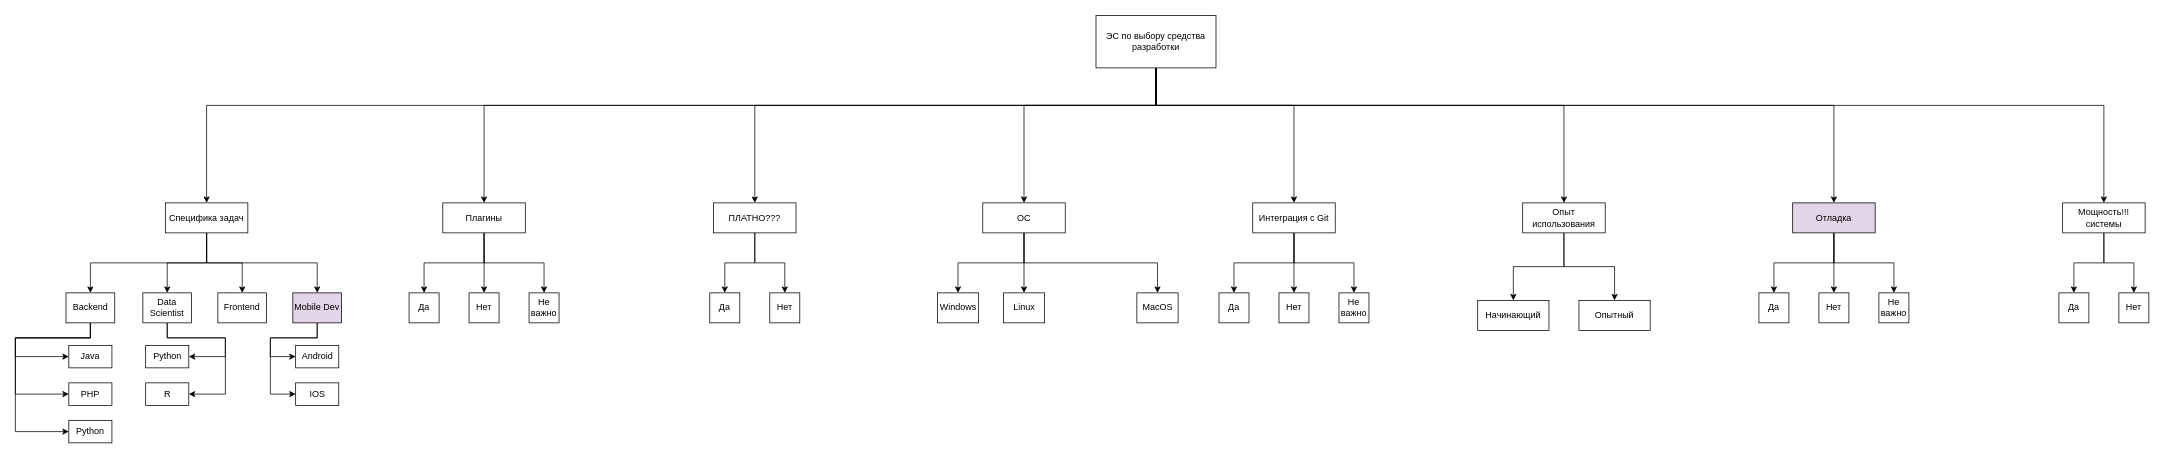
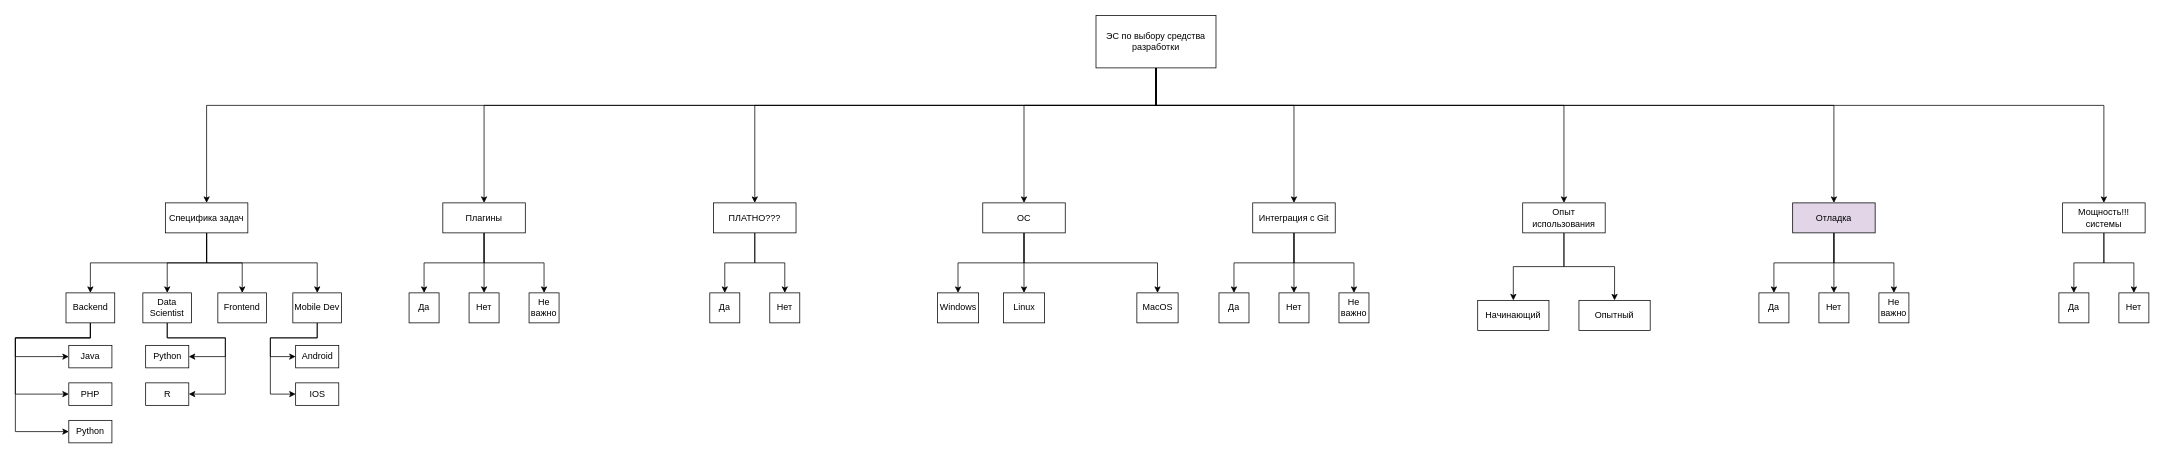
  <mxCell id="0" />
  <mxCell id="1" parent="0" />
  <mxCell id="2" style="edgeStyle=orthogonalEdgeStyle;rounded=0;orthogonalLoop=1;jettySize=auto;html=1;exitX=0.5;exitY=1;exitDx=0;exitDy=0;entryX=0.5;entryY=0;entryDx=0;entryDy=0;" edge="1" parent="1" source="10" target="15"><mxGeometry relative="1" as="geometry"><Array as="points"><mxPoint x="1541" y="140" /><mxPoint x="275" y="140" /></Array></mxGeometry></mxCell>
  <mxCell id="3" style="edgeStyle=orthogonalEdgeStyle;rounded=0;orthogonalLoop=1;jettySize=auto;html=1;exitX=0.5;exitY=1;exitDx=0;exitDy=0;entryX=0.5;entryY=0;entryDx=0;entryDy=0;" edge="1" parent="1" source="10" target="19"><mxGeometry relative="1" as="geometry"><Array as="points"><mxPoint x="1541" y="140" /><mxPoint x="645" y="140" /></Array></mxGeometry></mxCell>
  <mxCell id="4" style="edgeStyle=orthogonalEdgeStyle;rounded=0;orthogonalLoop=1;jettySize=auto;html=1;exitX=0.5;exitY=1;exitDx=0;exitDy=0;entryX=0.5;entryY=0;entryDx=0;entryDy=0;" edge="1" parent="1" source="10" target="22"><mxGeometry relative="1" as="geometry"><Array as="points"><mxPoint x="1541" y="140" /><mxPoint x="1006" y="140" /></Array></mxGeometry></mxCell>
  <mxCell id="5" style="edgeStyle=orthogonalEdgeStyle;rounded=0;orthogonalLoop=1;jettySize=auto;html=1;exitX=0.5;exitY=1;exitDx=0;exitDy=0;entryX=0.5;entryY=0;entryDx=0;entryDy=0;" edge="1" parent="1" source="10" target="30"><mxGeometry relative="1" as="geometry"><Array as="points"><mxPoint x="1541" y="140" /><mxPoint x="1365" y="140" /></Array></mxGeometry></mxCell>
  <mxCell id="6" style="edgeStyle=orthogonalEdgeStyle;rounded=0;orthogonalLoop=1;jettySize=auto;html=1;exitX=0.5;exitY=1;exitDx=0;exitDy=0;entryX=0.5;entryY=0;entryDx=0;entryDy=0;" edge="1" parent="1" source="10" target="26"><mxGeometry relative="1" as="geometry"><Array as="points"><mxPoint x="1541" y="140" /><mxPoint x="1725" y="140" /></Array></mxGeometry></mxCell>
  <mxCell id="7" style="edgeStyle=orthogonalEdgeStyle;rounded=0;orthogonalLoop=1;jettySize=auto;html=1;exitX=0.5;exitY=1;exitDx=0;exitDy=0;entryX=0.5;entryY=0;entryDx=0;entryDy=0;" edge="1" parent="1" source="10" target="37"><mxGeometry relative="1" as="geometry"><Array as="points"><mxPoint x="1541" y="140" /><mxPoint x="2085" y="140" /></Array></mxGeometry></mxCell>
  <mxCell id="8" style="edgeStyle=orthogonalEdgeStyle;rounded=0;orthogonalLoop=1;jettySize=auto;html=1;exitX=0.5;exitY=1;exitDx=0;exitDy=0;entryX=0.5;entryY=0;entryDx=0;entryDy=0;" edge="1" parent="1" source="10" target="34"><mxGeometry relative="1" as="geometry"><Array as="points"><mxPoint x="1541" y="140" /><mxPoint x="2445" y="140" /></Array></mxGeometry></mxCell>
  <mxCell id="9" style="edgeStyle=orthogonalEdgeStyle;rounded=0;orthogonalLoop=1;jettySize=auto;html=1;exitX=0.5;exitY=1;exitDx=0;exitDy=0;entryX=0.5;entryY=0;entryDx=0;entryDy=0;" edge="1" parent="1" source="10" target="40"><mxGeometry relative="1" as="geometry"><Array as="points"><mxPoint x="1541" y="140" /><mxPoint x="2805" y="140" /></Array></mxGeometry></mxCell>
  <mxCell id="10" value="ЭС по выбору средства разработки" style="rounded=0;whiteSpace=wrap;html=1;gradientColor=none;" vertex="1" parent="1"><mxGeometry x="1461" y="20" width="160" height="70" as="geometry" /></mxCell>
  <mxCell id="11" style="edgeStyle=orthogonalEdgeStyle;rounded=0;orthogonalLoop=1;jettySize=auto;html=1;exitX=0.5;exitY=1;exitDx=0;exitDy=0;entryX=0.5;entryY=0;entryDx=0;entryDy=0;" edge="1" parent="1" source="15" target="44"><mxGeometry relative="1" as="geometry" /></mxCell>
  <mxCell id="12" style="edgeStyle=orthogonalEdgeStyle;rounded=0;orthogonalLoop=1;jettySize=auto;html=1;exitX=0.5;exitY=1;exitDx=0;exitDy=0;" edge="1" parent="1" source="15" target="45"><mxGeometry relative="1" as="geometry" /></mxCell>
  <mxCell id="13" style="edgeStyle=orthogonalEdgeStyle;rounded=0;orthogonalLoop=1;jettySize=auto;html=1;exitX=0.5;exitY=1;exitDx=0;exitDy=0;entryX=0.5;entryY=0;entryDx=0;entryDy=0;" edge="1" parent="1" source="15" target="48"><mxGeometry relative="1" as="geometry" /></mxCell>
  <mxCell id="14" style="edgeStyle=orthogonalEdgeStyle;rounded=0;orthogonalLoop=1;jettySize=auto;html=1;exitX=0.5;exitY=1;exitDx=0;exitDy=0;entryX=0.5;entryY=0;entryDx=0;entryDy=0;" edge="1" parent="1" source="15" target="51"><mxGeometry relative="1" as="geometry" /></mxCell>
  <mxCell id="15" value="Специфика задач" style="rounded=0;whiteSpace=wrap;html=1;" vertex="1" parent="1"><mxGeometry x="220" y="270" width="110" height="40" as="geometry" /></mxCell>
  <mxCell id="16" style="edgeStyle=orthogonalEdgeStyle;rounded=0;orthogonalLoop=1;jettySize=auto;html=1;exitX=0.5;exitY=1;exitDx=0;exitDy=0;entryX=0.5;entryY=0;entryDx=0;entryDy=0;" edge="1" parent="1" source="19" target="57"><mxGeometry relative="1" as="geometry" /></mxCell>
  <mxCell id="17" style="edgeStyle=orthogonalEdgeStyle;rounded=0;orthogonalLoop=1;jettySize=auto;html=1;exitX=0.5;exitY=1;exitDx=0;exitDy=0;" edge="1" parent="1" source="19" target="58"><mxGeometry relative="1" as="geometry" /></mxCell>
  <mxCell id="18" style="edgeStyle=orthogonalEdgeStyle;rounded=0;orthogonalLoop=1;jettySize=auto;html=1;exitX=0.5;exitY=1;exitDx=0;exitDy=0;" edge="1" parent="1" source="19" target="59"><mxGeometry relative="1" as="geometry" /></mxCell>
  <mxCell id="19" value="Плагины" style="rounded=0;whiteSpace=wrap;html=1;" vertex="1" parent="1"><mxGeometry x="590" y="270" width="110" height="40" as="geometry" /></mxCell>
  <mxCell id="20" style="edgeStyle=orthogonalEdgeStyle;rounded=0;orthogonalLoop=1;jettySize=auto;html=1;exitX=0.5;exitY=1;exitDx=0;exitDy=0;" edge="1" parent="1" source="22" target="60"><mxGeometry relative="1" as="geometry" /></mxCell>
  <mxCell id="21" style="edgeStyle=orthogonalEdgeStyle;rounded=0;orthogonalLoop=1;jettySize=auto;html=1;exitX=0.5;exitY=1;exitDx=0;exitDy=0;" edge="1" parent="1" source="22" target="61"><mxGeometry relative="1" as="geometry" /></mxCell>
  <mxCell id="22" value="ПЛАТНО???" style="rounded=0;whiteSpace=wrap;html=1;" vertex="1" parent="1"><mxGeometry x="951" y="270" width="110" height="40" as="geometry" /></mxCell>
  <mxCell id="23" style="edgeStyle=orthogonalEdgeStyle;rounded=0;orthogonalLoop=1;jettySize=auto;html=1;exitX=0.5;exitY=1;exitDx=0;exitDy=0;entryX=0.5;entryY=0;entryDx=0;entryDy=0;" edge="1" parent="1" source="26" target="54"><mxGeometry relative="1" as="geometry" /></mxCell>
  <mxCell id="24" style="edgeStyle=orthogonalEdgeStyle;rounded=0;orthogonalLoop=1;jettySize=auto;html=1;exitX=0.5;exitY=1;exitDx=0;exitDy=0;" edge="1" parent="1" source="26" target="55"><mxGeometry relative="1" as="geometry" /></mxCell>
  <mxCell id="25" style="edgeStyle=orthogonalEdgeStyle;rounded=0;orthogonalLoop=1;jettySize=auto;html=1;exitX=0.5;exitY=1;exitDx=0;exitDy=0;" edge="1" parent="1" source="26" target="56"><mxGeometry relative="1" as="geometry" /></mxCell>
  <mxCell id="26" value="Интеграция с Git" style="rounded=0;whiteSpace=wrap;html=1;" vertex="1" parent="1"><mxGeometry x="1670" y="270" width="110" height="40" as="geometry" /></mxCell>
  <mxCell id="27" style="edgeStyle=orthogonalEdgeStyle;rounded=0;orthogonalLoop=1;jettySize=auto;html=1;exitX=0.5;exitY=1;exitDx=0;exitDy=0;entryX=0.5;entryY=0;entryDx=0;entryDy=0;" edge="1" parent="1" source="30" target="52"><mxGeometry relative="1" as="geometry" /></mxCell>
  <mxCell id="28" style="edgeStyle=orthogonalEdgeStyle;rounded=0;orthogonalLoop=1;jettySize=auto;html=1;exitX=0.5;exitY=1;exitDx=0;exitDy=0;entryX=0.5;entryY=0;entryDx=0;entryDy=0;" edge="1" parent="1" source="30" target="53"><mxGeometry relative="1" as="geometry" /></mxCell>
  <mxCell id="29" style="edgeStyle=orthogonalEdgeStyle;rounded=0;orthogonalLoop=1;jettySize=auto;html=1;exitX=0.5;exitY=1;exitDx=0;exitDy=0;entryX=0.5;entryY=0;entryDx=0;entryDy=0;" edge="1" parent="1" source="30" target="62"><mxGeometry relative="1" as="geometry" /></mxCell>
  <mxCell id="30" value="ОС" style="rounded=0;whiteSpace=wrap;html=1;" vertex="1" parent="1"><mxGeometry x="1310" y="270" width="110" height="40" as="geometry" /></mxCell>
  <mxCell id="31" style="edgeStyle=orthogonalEdgeStyle;rounded=0;orthogonalLoop=1;jettySize=auto;html=1;exitX=0.5;exitY=1;exitDx=0;exitDy=0;entryX=0.5;entryY=0;entryDx=0;entryDy=0;" edge="1" parent="1" source="34" target="63"><mxGeometry relative="1" as="geometry" /></mxCell>
  <mxCell id="32" style="edgeStyle=orthogonalEdgeStyle;rounded=0;orthogonalLoop=1;jettySize=auto;html=1;exitX=0.5;exitY=1;exitDx=0;exitDy=0;" edge="1" parent="1" source="34" target="64"><mxGeometry relative="1" as="geometry" /></mxCell>
  <mxCell id="33" style="edgeStyle=orthogonalEdgeStyle;rounded=0;orthogonalLoop=1;jettySize=auto;html=1;exitX=0.5;exitY=1;exitDx=0;exitDy=0;entryX=0.5;entryY=0;entryDx=0;entryDy=0;" edge="1" parent="1" source="34" target="65"><mxGeometry relative="1" as="geometry" /></mxCell>
  <mxCell id="34" value="Отладка" style="rounded=0;whiteSpace=wrap;html=1;fillColor=#e1d5e7;" vertex="1" parent="1"><mxGeometry x="2390" y="270" width="110" height="40" as="geometry" /></mxCell>
  <mxCell id="35" style="edgeStyle=orthogonalEdgeStyle;rounded=0;orthogonalLoop=1;jettySize=auto;html=1;exitX=0.5;exitY=1;exitDx=0;exitDy=0;" edge="1" parent="1" source="37" target="68"><mxGeometry relative="1" as="geometry" /></mxCell>
  <mxCell id="36" style="edgeStyle=orthogonalEdgeStyle;rounded=0;orthogonalLoop=1;jettySize=auto;html=1;exitX=0.5;exitY=1;exitDx=0;exitDy=0;entryX=0.5;entryY=0;entryDx=0;entryDy=0;" edge="1" parent="1" source="37" target="69"><mxGeometry relative="1" as="geometry" /></mxCell>
  <mxCell id="37" value="Опыт использования" style="rounded=0;whiteSpace=wrap;html=1;" vertex="1" parent="1"><mxGeometry x="2030" y="270" width="110" height="40" as="geometry" /></mxCell>
  <mxCell id="38" style="edgeStyle=orthogonalEdgeStyle;rounded=0;orthogonalLoop=1;jettySize=auto;html=1;exitX=0.5;exitY=1;exitDx=0;exitDy=0;" edge="1" parent="1" source="40" target="66"><mxGeometry relative="1" as="geometry" /></mxCell>
  <mxCell id="39" style="edgeStyle=orthogonalEdgeStyle;rounded=0;orthogonalLoop=1;jettySize=auto;html=1;exitX=0.5;exitY=1;exitDx=0;exitDy=0;" edge="1" parent="1" source="40" target="67"><mxGeometry relative="1" as="geometry" /></mxCell>
  <mxCell id="40" value="Мощность!!! системы" style="rounded=0;whiteSpace=wrap;html=1;" vertex="1" parent="1"><mxGeometry x="2750" y="270" width="110" height="40" as="geometry" /></mxCell>
  <mxCell id="41" style="edgeStyle=orthogonalEdgeStyle;rounded=0;orthogonalLoop=1;jettySize=auto;html=1;exitX=0.5;exitY=1;exitDx=0;exitDy=0;entryX=0;entryY=0.5;entryDx=0;entryDy=0;" edge="1" parent="1" source="44" target="71"><mxGeometry relative="1" as="geometry"><Array as="points"><mxPoint x="120" y="450" /><mxPoint x="20" y="450" /><mxPoint x="20" y="475" /></Array></mxGeometry></mxCell>
  <mxCell id="42" style="edgeStyle=orthogonalEdgeStyle;rounded=0;orthogonalLoop=1;jettySize=auto;html=1;exitX=0.5;exitY=1;exitDx=0;exitDy=0;entryX=0;entryY=0.5;entryDx=0;entryDy=0;" edge="1" parent="1" source="44" target="72"><mxGeometry relative="1" as="geometry"><Array as="points"><mxPoint x="120" y="450" /><mxPoint x="20" y="450" /><mxPoint x="20" y="525" /></Array></mxGeometry></mxCell>
  <mxCell id="43" style="edgeStyle=orthogonalEdgeStyle;rounded=0;orthogonalLoop=1;jettySize=auto;html=1;exitX=0.5;exitY=1;exitDx=0;exitDy=0;entryX=0;entryY=0.5;entryDx=0;entryDy=0;" edge="1" parent="1" source="44" target="70"><mxGeometry relative="1" as="geometry"><Array as="points"><mxPoint x="120" y="450" /><mxPoint x="20" y="450" /><mxPoint x="20" y="575" /></Array></mxGeometry></mxCell>
  <mxCell id="44" value="Backend" style="rounded=0;whiteSpace=wrap;html=1;" vertex="1" parent="1"><mxGeometry x="87.5" y="390" width="65" height="40" as="geometry" /></mxCell>
  <mxCell id="45" value="Frontend" style="rounded=0;whiteSpace=wrap;html=1;" vertex="1" parent="1"><mxGeometry x="290" y="390" width="65" height="40" as="geometry" /></mxCell>
  <mxCell id="46" style="edgeStyle=orthogonalEdgeStyle;rounded=0;orthogonalLoop=1;jettySize=auto;html=1;exitX=0.5;exitY=1;exitDx=0;exitDy=0;entryX=1;entryY=0.5;entryDx=0;entryDy=0;" edge="1" parent="1" source="48" target="73"><mxGeometry relative="1" as="geometry"><Array as="points"><mxPoint x="223" y="450" /><mxPoint x="300" y="450" /><mxPoint x="300" y="475" /></Array></mxGeometry></mxCell>
  <mxCell id="47" style="edgeStyle=orthogonalEdgeStyle;rounded=0;orthogonalLoop=1;jettySize=auto;html=1;exitX=0.5;exitY=1;exitDx=0;exitDy=0;entryX=1;entryY=0.5;entryDx=0;entryDy=0;" edge="1" parent="1" source="48" target="74"><mxGeometry relative="1" as="geometry"><Array as="points"><mxPoint x="223" y="450" /><mxPoint x="300" y="450" /><mxPoint x="300" y="525" /></Array></mxGeometry></mxCell>
  <mxCell id="48" value="Data Scientist" style="rounded=0;whiteSpace=wrap;html=1;" vertex="1" parent="1"><mxGeometry x="190" y="390" width="65" height="40" as="geometry" /></mxCell>
  <mxCell id="49" style="edgeStyle=orthogonalEdgeStyle;rounded=0;orthogonalLoop=1;jettySize=auto;html=1;exitX=0.5;exitY=1;exitDx=0;exitDy=0;entryX=0;entryY=0.5;entryDx=0;entryDy=0;" edge="1" parent="1" source="51" target="75"><mxGeometry relative="1" as="geometry"><Array as="points"><mxPoint x="423" y="450" /><mxPoint x="360" y="450" /><mxPoint x="360" y="475" /></Array></mxGeometry></mxCell>
  <mxCell id="50" style="edgeStyle=orthogonalEdgeStyle;rounded=0;orthogonalLoop=1;jettySize=auto;html=1;exitX=0.5;exitY=1;exitDx=0;exitDy=0;entryX=0;entryY=0.5;entryDx=0;entryDy=0;" edge="1" parent="1" source="51" target="76"><mxGeometry relative="1" as="geometry"><Array as="points"><mxPoint x="423" y="450" /><mxPoint x="360" y="450" /><mxPoint x="360" y="525" /></Array></mxGeometry></mxCell>
- <mxCell id="51" value="Mobile Dev" style="rounded=0;whiteSpace=wrap;html=1;fillColor=#e1d5e7;" vertex="1" parent="1"><mxGeometry x="390" y="390" width="65" height="40" as="geometry" /></mxCell>
+ <mxCell id="51" value="Mobile Dev" style="rounded=0;whiteSpace=wrap;html=1;" vertex="1" parent="1"><mxGeometry x="390" y="390" width="65" height="40" as="geometry" /></mxCell>
  <mxCell id="52" value="Windows" style="rounded=0;whiteSpace=wrap;html=1;" vertex="1" parent="1"><mxGeometry x="1249.5" y="390" width="55" height="40" as="geometry" /></mxCell>
  <mxCell id="53" value="Linux" style="rounded=0;whiteSpace=wrap;html=1;" vertex="1" parent="1"><mxGeometry x="1337.5" y="390" width="55" height="40" as="geometry" /></mxCell>
  <mxCell id="54" value="Да" style="rounded=0;whiteSpace=wrap;html=1;" vertex="1" parent="1"><mxGeometry x="1625" y="390" width="40" height="40" as="geometry" /></mxCell>
  <mxCell id="55" value="Нет" style="rounded=0;whiteSpace=wrap;html=1;" vertex="1" parent="1"><mxGeometry x="1705" y="390" width="40" height="40" as="geometry" /></mxCell>
  <mxCell id="56" value="Не важно" style="rounded=0;whiteSpace=wrap;html=1;" vertex="1" parent="1"><mxGeometry x="1785" y="390" width="40" height="40" as="geometry" /></mxCell>
  <mxCell id="57" value="Да" style="rounded=0;whiteSpace=wrap;html=1;" vertex="1" parent="1"><mxGeometry x="545" y="390" width="40" height="40" as="geometry" /></mxCell>
  <mxCell id="58" value="Нет" style="rounded=0;whiteSpace=wrap;html=1;" vertex="1" parent="1"><mxGeometry x="625" y="390" width="40" height="40" as="geometry" /></mxCell>
  <mxCell id="59" value="Не важно" style="rounded=0;whiteSpace=wrap;html=1;" vertex="1" parent="1"><mxGeometry x="705" y="390" width="40" height="40" as="geometry" /></mxCell>
  <mxCell id="60" value="Да" style="rounded=0;whiteSpace=wrap;html=1;" vertex="1" parent="1"><mxGeometry x="946" y="390" width="40" height="40" as="geometry" /></mxCell>
  <mxCell id="61" value="Нет" style="rounded=0;whiteSpace=wrap;html=1;" vertex="1" parent="1"><mxGeometry x="1026" y="390" width="40" height="40" as="geometry" /></mxCell>
  <mxCell id="62" value="MacOS" style="rounded=0;whiteSpace=wrap;html=1;" vertex="1" parent="1"><mxGeometry x="1515.5" y="390" width="55" height="40" as="geometry" /></mxCell>
  <mxCell id="63" value="Да" style="rounded=0;whiteSpace=wrap;html=1;" vertex="1" parent="1"><mxGeometry x="2345" y="390" width="40" height="40" as="geometry" /></mxCell>
  <mxCell id="64" value="Нет" style="rounded=0;whiteSpace=wrap;html=1;" vertex="1" parent="1"><mxGeometry x="2425" y="390" width="40" height="40" as="geometry" /></mxCell>
  <mxCell id="65" value="Не важно" style="rounded=0;whiteSpace=wrap;html=1;" vertex="1" parent="1"><mxGeometry x="2505" y="390" width="40" height="40" as="geometry" /></mxCell>
  <mxCell id="66" value="Да" style="rounded=0;whiteSpace=wrap;html=1;" vertex="1" parent="1"><mxGeometry x="2745" y="390" width="40" height="40" as="geometry" /></mxCell>
  <mxCell id="67" value="Нет" style="rounded=0;whiteSpace=wrap;html=1;" vertex="1" parent="1"><mxGeometry x="2825" y="390" width="40" height="40" as="geometry" /></mxCell>
  <mxCell id="68" value="Начинающий" style="rounded=0;whiteSpace=wrap;html=1;" vertex="1" parent="1"><mxGeometry x="1970" y="400" width="95" height="40" as="geometry" /></mxCell>
  <mxCell id="69" value="Опытный" style="rounded=0;whiteSpace=wrap;html=1;" vertex="1" parent="1"><mxGeometry x="2105" y="400" width="95" height="40" as="geometry" /></mxCell>
  <mxCell id="70" value="Python" style="rounded=0;whiteSpace=wrap;html=1;" vertex="1" parent="1"><mxGeometry x="91.25" y="560" width="57.5" height="30" as="geometry" /></mxCell>
  <mxCell id="71" value="Java" style="rounded=0;whiteSpace=wrap;html=1;" vertex="1" parent="1"><mxGeometry x="91.25" y="460" width="57.5" height="30" as="geometry" /></mxCell>
  <mxCell id="72" value="PHP" style="rounded=0;whiteSpace=wrap;html=1;" vertex="1" parent="1"><mxGeometry x="91.25" y="510" width="57.5" height="30" as="geometry" /></mxCell>
  <mxCell id="73" value="Python" style="rounded=0;whiteSpace=wrap;html=1;" vertex="1" parent="1"><mxGeometry x="193.75" y="460" width="57.5" height="30" as="geometry" /></mxCell>
  <mxCell id="74" value="R" style="rounded=0;whiteSpace=wrap;html=1;" vertex="1" parent="1"><mxGeometry x="193.75" y="510" width="57.5" height="30" as="geometry" /></mxCell>
  <mxCell id="75" value="Android" style="rounded=0;whiteSpace=wrap;html=1;" vertex="1" parent="1"><mxGeometry x="393.75" y="460" width="57.5" height="30" as="geometry" /></mxCell>
  <mxCell id="76" value="IOS" style="rounded=0;whiteSpace=wrap;html=1;" vertex="1" parent="1"><mxGeometry x="393.75" y="510" width="57.5" height="30" as="geometry" /></mxCell>
